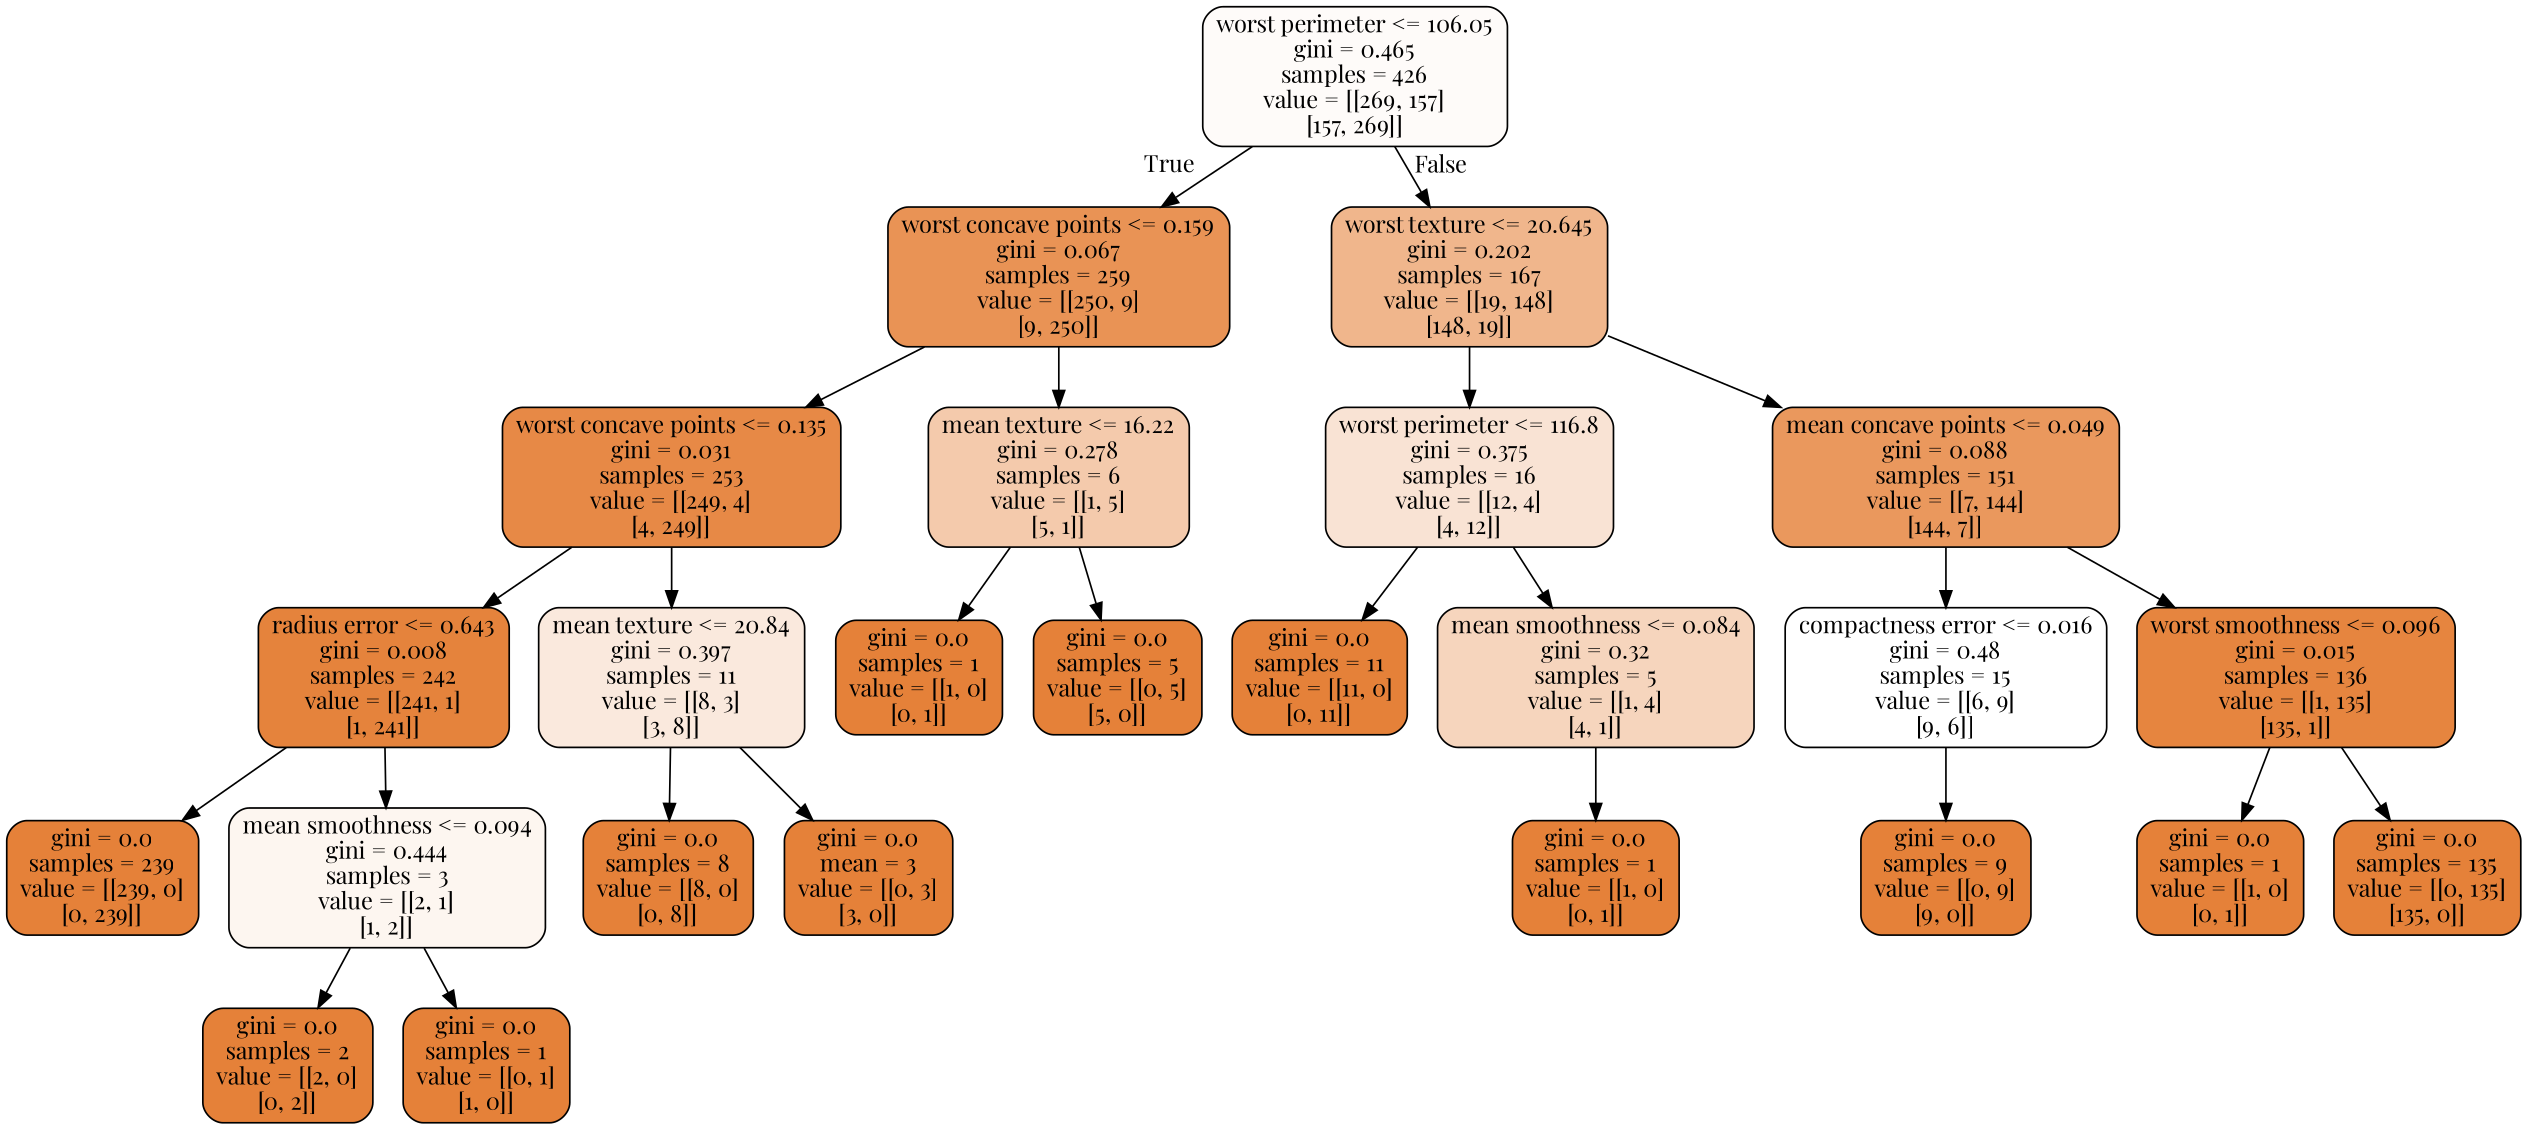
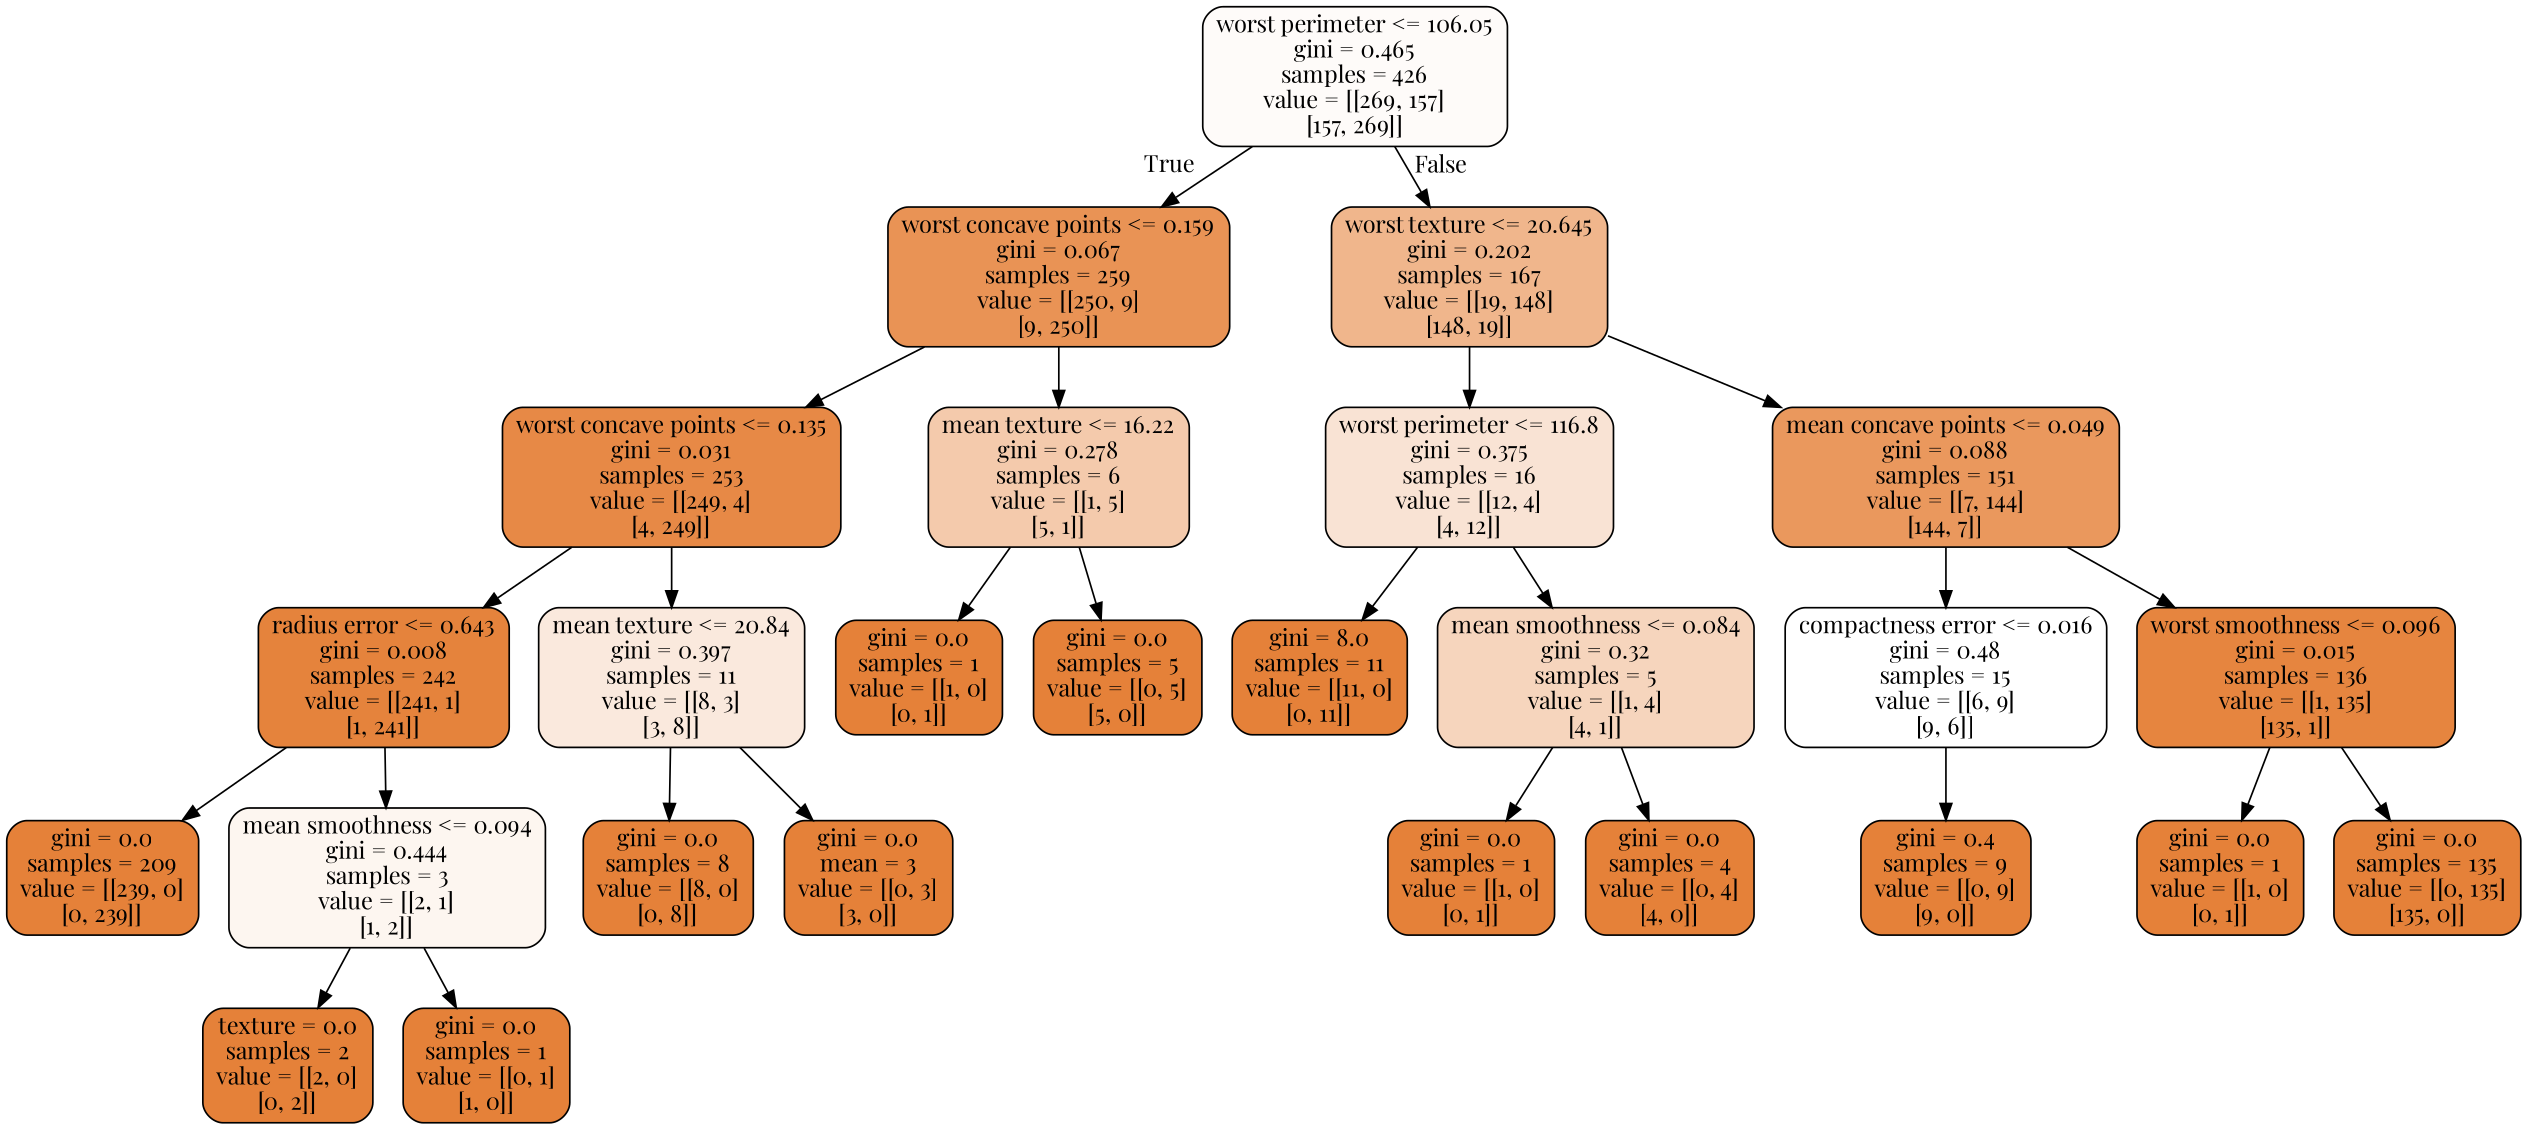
  digraph {
    fontname="Playfair Display"
    node [color=black fillcolor="#e58139" fontname="Playfair Display" shape=box style="filled, rounded"]
    edge [fontname="Playfair Display"]
    n1 [fillcolor="#fefbf9" label="worst perimeter <= 106.05\ngini = 0.465\nsamples = 426\nvalue = [[269, 157]\n[157, 269]]"]
    n2 [fillcolor="#e99355" label="worst concave points <= 0.159\ngini = 0.067\nsamples = 259\nvalue = [[250, 9]\n[9, 250]]"]
    n3 [fillcolor="#f0b68c" label="worst texture <= 20.645\ngini = 0.202\nsamples = 167\nvalue = [[19, 148]\n[148, 19]]"]
    n4 [fillcolor="#e78946" label="worst concave points <= 0.135\ngini = 0.031\nsamples = 253\nvalue = [[249, 4]\n[4, 249]]"]
    n5 [fillcolor="#f4caac" label="mean texture <= 16.22\ngini = 0.278\nsamples = 6\nvalue = [[1, 5]\n[5, 1]]"]
    n6 [fillcolor="#f9e3d4" label="worst perimeter <= 116.8\ngini = 0.375\nsamples = 16\nvalue = [[12, 4]\n[4, 12]]"]
    n7 [fillcolor="#ea985d" label="mean concave points <= 0.049\ngini = 0.088\nsamples = 151\nvalue = [[7, 144]\n[144, 7]]"]
    n8 [fillcolor="#e5833c" label="radius error <= 0.643\ngini = 0.008\nsamples = 242\nvalue = [[241, 1]\n[1, 241]]"]
    n9 [fillcolor="#fae9dd" label="mean texture <= 20.84\ngini = 0.397\nsamples = 11\nvalue = [[8, 3]\n[3, 8]]"]
    n10 [label="gini = 0.0\nsamples = 1\nvalue = [[1, 0]\n[0, 1]]"]
    n11 [label="gini = 0.0\nsamples = 5\nvalue = [[0, 5]\n[5, 0]]"]
-   n12 [label="gini = 0.0\nsamples = 239\nvalue = [[239, 0]\n[0, 239]]"]
+   n12 [label="gini = 0.0\nsamples = 209\nvalue = [[239, 0]\n[0, 239]]"]
    n13 [fillcolor="#fdf6f0" label="mean smoothness <= 0.094\ngini = 0.444\nsamples = 3\nvalue = [[2, 1]\n[1, 2]]"]
    n14 [label="gini = 0.0\nsamples = 8\nvalue = [[8, 0]\n[0, 8]]"]
    n15 [label="gini = 0.0\nmean = 3\nvalue = [[0, 3]\n[3, 0]]"]
-   n16 [label="gini = 0.0\nsamples = 2\nvalue = [[2, 0]\n[0, 2]]"]
+   n16 [label="texture = 0.0\nsamples = 2\nvalue = [[2, 0]\n[0, 2]]"]
    n17 [label="gini = 0.0\nsamples = 1\nvalue = [[0, 1]\n[1, 0]]"]
-   n18 [label="gini = 0.0\nsamples = 11\nvalue = [[11, 0]\n[0, 11]]"]
+   n18 [label="gini = 8.0\nsamples = 11\nvalue = [[11, 0]\n[0, 11]]"]
    n19 [fillcolor="#f6d5bd" label="mean smoothness <= 0.084\ngini = 0.32\nsamples = 5\nvalue = [[1, 4]\n[4, 1]]"]
    n20 [fillcolor="#ffffff" label="compactness error <= 0.016\ngini = 0.48\nsamples = 15\nvalue = [[6, 9]\n[9, 6]]"]
    n21 [fillcolor="#e6853f" label="worst smoothness <= 0.096\ngini = 0.015\nsamples = 136\nvalue = [[1, 135]\n[135, 1]]"]
    n22 [label="gini = 0.0\nsamples = 1\nvalue = [[1, 0]\n[0, 1]]"]
-   n24 [label="gini = 0.0\nsamples = 9\nvalue = [[0, 9]\n[9, 0]]"]
+   n23 [label="gini = 0.0\nsamples = 4\nvalue = [[0, 4]\n[4, 0]]"]
+   n24 [label="gini = 0.4\nsamples = 9\nvalue = [[0, 9]\n[9, 0]]"]
    n25 [label="gini = 0.0\nsamples = 1\nvalue = [[1, 0]\n[0, 1]]"]
    n26 [label="gini = 0.0\nsamples = 135\nvalue = [[0, 135]\n[135, 0]]"]
    n1 -> n2 [headlabel=True labelangle=45 labeldistance=2.5]
    n1 -> n3 [headlabel=False labelangle=-45 labeldistance=2.5]
    n2 -> n4
    n2 -> n5
    n3 -> n6
    n3 -> n7
    n4 -> n8
    n4 -> n9
    n5 -> n10
    n5 -> n11
    n6 -> n18
    n6 -> n19
    n7 -> n20
    n7 -> n21
    n8 -> n12
    n8 -> n13
    n9 -> n14
    n9 -> n15
    n13 -> n16
    n13 -> n17
    n19 -> n22
+   n19 -> n23
    n20 -> n24
    n21 -> n25
    n21 -> n26
  }
